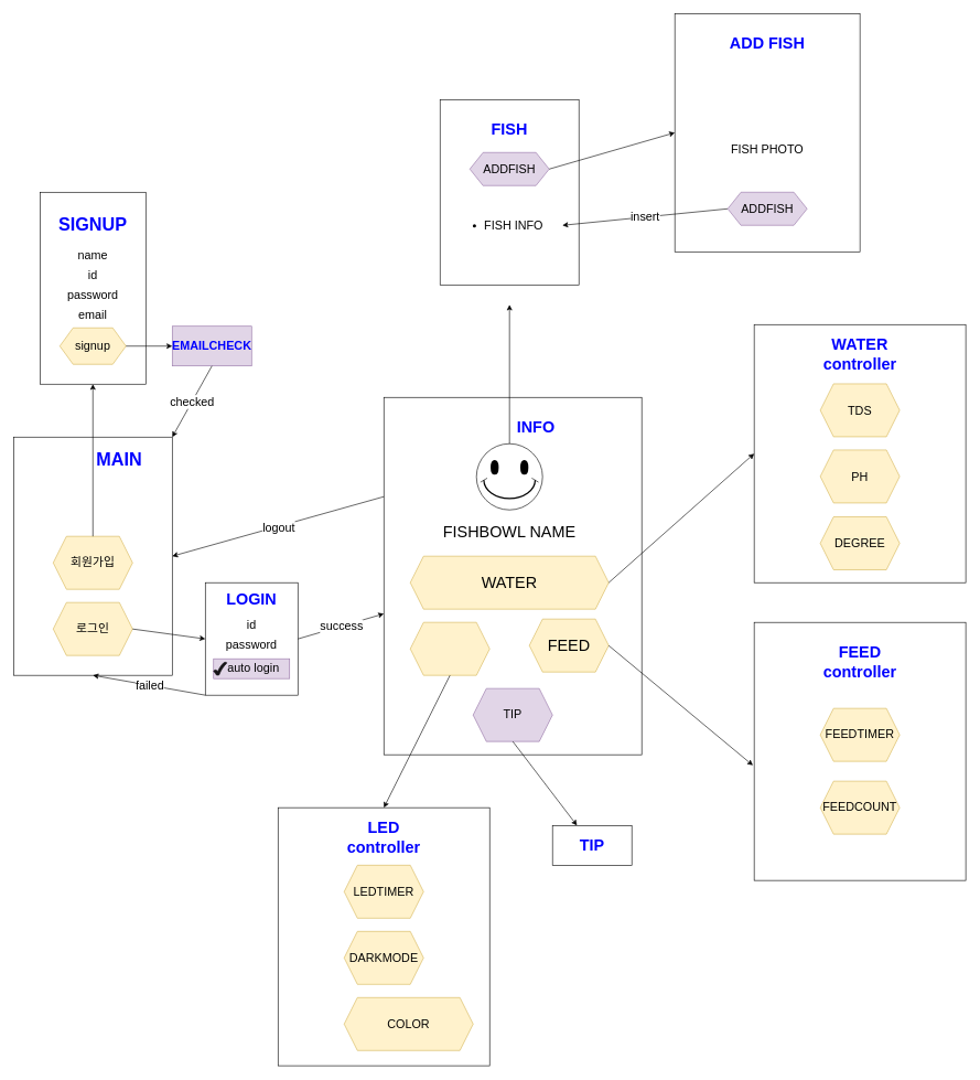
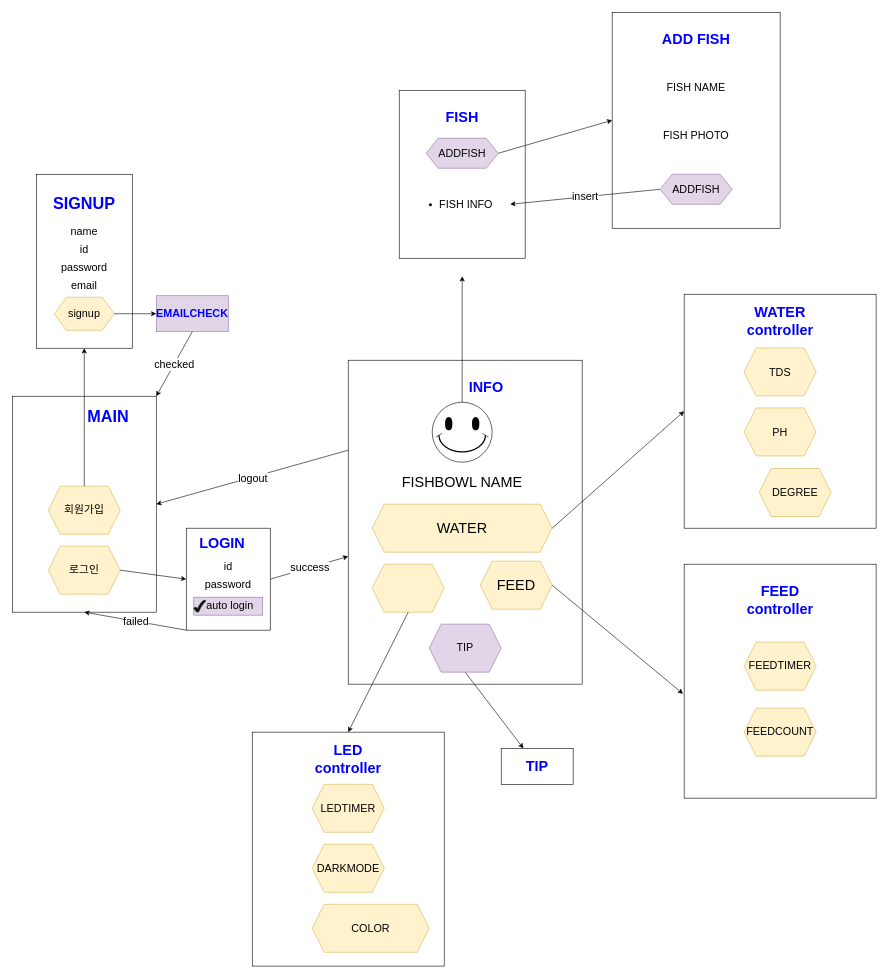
  <mxCell id="0" />
  <mxCell id="1" parent="0" />
  <mxCell id="2" value="" style="rounded=0;whiteSpace=wrap;html=1;fontSize=18;" parent="1" vertex="1"><mxGeometry x="20" y="660" width="240" height="360" as="geometry" /></mxCell>
  <mxCell id="3" value="" style="shape=hexagon;perimeter=hexagonPerimeter2;whiteSpace=wrap;html=1;fixedSize=1;fontSize=18;fillColor=#fff2cc;strokeColor=#d6b656;" parent="1" vertex="1"><mxGeometry x="80" y="810" width="120" height="80" as="geometry" /></mxCell>
  <mxCell id="4" value="" style="shape=hexagon;perimeter=hexagonPerimeter2;whiteSpace=wrap;html=1;fixedSize=1;fontSize=18;fillColor=#fff2cc;strokeColor=#d6b656;" parent="1" vertex="1"><mxGeometry x="80" y="910" width="120" height="80" as="geometry" /></mxCell>
  <mxCell id="5" value="회원가입&lt;br&gt;" style="text;html=1;strokeColor=none;fillColor=none;align=center;verticalAlign=middle;whiteSpace=wrap;rounded=0;fontSize=18;" parent="1" vertex="1"><mxGeometry x="100" y="835" width="80" height="30" as="geometry" /></mxCell>
  <mxCell id="6" value="로그인" style="text;html=1;strokeColor=none;fillColor=none;align=center;verticalAlign=middle;whiteSpace=wrap;rounded=0;fontSize=18;" parent="1" vertex="1"><mxGeometry x="100" y="935" width="80" height="30" as="geometry" /></mxCell>
  <mxCell id="7" value="" style="endArrow=classic;html=1;rounded=0;fontSize=18;exitX=0.5;exitY=0;exitDx=0;exitDy=0;entryX=0.5;entryY=1;entryDx=0;entryDy=0;" parent="1" source="3" target="8" edge="1"><mxGeometry width="50" height="50" relative="1" as="geometry"><mxPoint x="890" y="910" as="sourcePoint" /><mxPoint x="340" y="700" as="targetPoint" /></mxGeometry></mxCell>
  <mxCell id="8" value="" style="rounded=0;whiteSpace=wrap;html=1;fontSize=18;" parent="1" vertex="1"><mxGeometry x="60" y="290" width="160" height="290" as="geometry" /></mxCell>
  <mxCell id="9" value="" style="shape=hexagon;perimeter=hexagonPerimeter2;whiteSpace=wrap;html=1;fixedSize=1;fontSize=18;fillColor=#fff2cc;strokeColor=#d6b656;" parent="1" vertex="1"><mxGeometry x="90" y="495" width="100" height="55" as="geometry" /></mxCell>
  <mxCell id="10" value="signup" style="text;html=1;strokeColor=none;fillColor=none;align=center;verticalAlign=middle;whiteSpace=wrap;rounded=0;fontSize=18;" parent="1" vertex="1"><mxGeometry x="110" y="507.5" width="60" height="30" as="geometry" /></mxCell>
  <mxCell id="11" value="" style="rounded=0;whiteSpace=wrap;html=1;fontSize=18;fillColor=#e1d5e7;strokeColor=#9673a6;" parent="1" vertex="1"><mxGeometry x="260" y="492.5" width="120" height="60" as="geometry" /></mxCell>
  <mxCell id="12" value="" style="endArrow=classic;html=1;rounded=0;fontSize=18;exitX=1;exitY=0.5;exitDx=0;exitDy=0;entryX=0;entryY=0.5;entryDx=0;entryDy=0;" parent="1" source="9" target="11" edge="1"><mxGeometry width="50" height="50" relative="1" as="geometry"><mxPoint x="270" y="790" as="sourcePoint" /><mxPoint x="320" y="740" as="targetPoint" /></mxGeometry></mxCell>
  <mxCell id="13" value="&lt;b&gt;&lt;font color=&quot;#0000ff&quot;&gt;EMAILCHECK&lt;/font&gt;&lt;/b&gt;" style="text;html=1;strokeColor=none;fillColor=none;align=center;verticalAlign=middle;whiteSpace=wrap;rounded=0;fontSize=18;" parent="1" vertex="1"><mxGeometry x="290" y="508" width="60" height="30" as="geometry" /></mxCell>
  <mxCell id="14" value="" style="endArrow=classic;html=1;rounded=0;fontSize=18;entryX=1;entryY=0;entryDx=0;entryDy=0;exitX=0.5;exitY=1;exitDx=0;exitDy=0;" parent="1" source="11" target="2" edge="1"><mxGeometry relative="1" as="geometry"><mxPoint x="660" y="640" as="sourcePoint" /><mxPoint x="760" y="640" as="targetPoint" /></mxGeometry></mxCell>
  <mxCell id="15" value="checked" style="edgeLabel;resizable=0;html=1;align=center;verticalAlign=middle;fontSize=18;" parent="14" connectable="0" vertex="1"><mxGeometry relative="1" as="geometry" /></mxCell>
  <mxCell id="16" value="" style="rounded=0;whiteSpace=wrap;html=1;fontSize=18;" parent="1" vertex="1"><mxGeometry x="310" y="880" width="140" height="170" as="geometry" /></mxCell>
  <mxCell id="17" value="" style="endArrow=classic;html=1;rounded=0;fontSize=18;exitX=1;exitY=0.5;exitDx=0;exitDy=0;entryX=0;entryY=0.5;entryDx=0;entryDy=0;" parent="1" source="4" target="16" edge="1"><mxGeometry width="50" height="50" relative="1" as="geometry"><mxPoint x="210" y="980" as="sourcePoint" /><mxPoint x="260" y="930" as="targetPoint" /></mxGeometry></mxCell>
- <mxCell id="18" value="&lt;font color=&quot;#0000ff&quot; style=&quot;font-size: 24px;&quot;&gt;&lt;b&gt;LOGIN&lt;/b&gt;&lt;/font&gt;" style="text;html=1;strokeColor=none;fillColor=none;align=center;verticalAlign=middle;whiteSpace=wrap;rounded=0;fontSize=18;" parent="1" vertex="1"><mxGeometry x="350" y="890" width="60" height="30" as="geometry" /></mxCell>
+ <mxCell id="18" value="&lt;font color=&quot;#0000ff&quot; style=&quot;font-size: 24px;&quot;&gt;&lt;b&gt;LOGIN&lt;/b&gt;&lt;/font&gt;" style="text;html=1;strokeColor=none;fillColor=none;align=center;verticalAlign=middle;whiteSpace=wrap;rounded=0;fontSize=18;" parent="1" vertex="1"><mxGeometry x="340" y="890" width="60" height="30" as="geometry" /></mxCell>
  <mxCell id="19" value="" style="rounded=0;whiteSpace=wrap;html=1;fontSize=18;" parent="1" vertex="1"><mxGeometry x="580" y="600" width="390" height="540" as="geometry" /></mxCell>
  <mxCell id="20" value="" style="endArrow=classic;html=1;rounded=0;fontSize=18;exitX=1;exitY=0.5;exitDx=0;exitDy=0;" parent="1" source="16" target="19" edge="1"><mxGeometry relative="1" as="geometry"><mxPoint x="430" y="890" as="sourcePoint" /><mxPoint x="530" y="890" as="targetPoint" /></mxGeometry></mxCell>
  <mxCell id="21" value="success" style="edgeLabel;resizable=0;html=1;align=center;verticalAlign=middle;fontSize=18;" parent="20" connectable="0" vertex="1"><mxGeometry relative="1" as="geometry" /></mxCell>
  <mxCell id="22" value="" style="endArrow=classic;html=1;rounded=0;fontSize=18;entryX=0.5;entryY=1;entryDx=0;entryDy=0;exitX=0;exitY=1;exitDx=0;exitDy=0;" parent="1" source="16" target="2" edge="1"><mxGeometry relative="1" as="geometry"><mxPoint x="260" y="1150" as="sourcePoint" /><mxPoint x="360" y="1150" as="targetPoint" /></mxGeometry></mxCell>
  <mxCell id="23" value="failed" style="edgeLabel;resizable=0;html=1;align=center;verticalAlign=middle;fontSize=18;" parent="22" connectable="0" vertex="1"><mxGeometry relative="1" as="geometry" /></mxCell>
  <mxCell id="24" value="id" style="text;html=1;strokeColor=none;fillColor=none;align=center;verticalAlign=middle;whiteSpace=wrap;rounded=0;fontSize=18;" parent="1" vertex="1"><mxGeometry x="350" y="930" width="60" height="30" as="geometry" /></mxCell>
  <mxCell id="25" value="password" style="text;html=1;strokeColor=none;fillColor=none;align=center;verticalAlign=middle;whiteSpace=wrap;rounded=0;fontSize=18;" parent="1" vertex="1"><mxGeometry x="350" y="960" width="60" height="30" as="geometry" /></mxCell>
  <mxCell id="26" value="&lt;font color=&quot;#0000ff&quot; size=&quot;1&quot; style=&quot;&quot;&gt;&lt;b style=&quot;font-size: 27px;&quot;&gt;MAIN&lt;/b&gt;&lt;/font&gt;" style="text;html=1;strokeColor=none;fillColor=none;align=center;verticalAlign=middle;whiteSpace=wrap;rounded=0;fontSize=18;" parent="1" vertex="1"><mxGeometry x="150" y="680" width="60" height="30" as="geometry" /></mxCell>
  <mxCell id="27" value="&lt;span style=&quot;font-size: 24px;&quot;&gt;&lt;b&gt;&lt;font color=&quot;#0000ff&quot;&gt;INFO&lt;/font&gt;&lt;/b&gt;&lt;/span&gt;" style="text;html=1;strokeColor=none;fillColor=none;align=center;verticalAlign=middle;whiteSpace=wrap;rounded=0;fontSize=18;" parent="1" vertex="1"><mxGeometry x="780" y="630" width="60" height="30" as="geometry" /></mxCell>
  <mxCell id="28" value="" style="verticalLabelPosition=bottom;verticalAlign=top;html=1;shape=mxgraph.basic.smiley;fontSize=24;" parent="1" vertex="1"><mxGeometry x="720" y="670" width="100" height="100" as="geometry" /></mxCell>
  <mxCell id="29" value="" style="shape=hexagon;perimeter=hexagonPerimeter2;whiteSpace=wrap;html=1;fixedSize=1;fontSize=18;fillColor=#fff2cc;strokeColor=#d6b656;" parent="1" vertex="1"><mxGeometry x="620" y="840" width="300" height="80" as="geometry" /></mxCell>
  <mxCell id="30" value="TIP" style="shape=hexagon;perimeter=hexagonPerimeter2;whiteSpace=wrap;html=1;fixedSize=1;fontSize=18;fillColor=#e1d5e7;strokeColor=#9673a6;" parent="1" vertex="1"><mxGeometry x="715" y="1040" width="120" height="80" as="geometry" /></mxCell>
  <mxCell id="31" value="" style="shape=hexagon;perimeter=hexagonPerimeter2;whiteSpace=wrap;html=1;fixedSize=1;fontSize=18;fillColor=#fff2cc;strokeColor=#d6b656;" parent="1" vertex="1"><mxGeometry x="620" y="940" width="120" height="80" as="geometry" /></mxCell>
  <mxCell id="32" value="" style="shape=hexagon;perimeter=hexagonPerimeter2;whiteSpace=wrap;html=1;fixedSize=1;fontSize=18;fillColor=#fff2cc;strokeColor=#d6b656;" parent="1" vertex="1"><mxGeometry x="800" y="935" width="120" height="80" as="geometry" /></mxCell>
  <mxCell id="33" value="WATER" style="text;html=1;strokeColor=none;fillColor=none;align=center;verticalAlign=middle;whiteSpace=wrap;rounded=0;fontSize=24;" parent="1" vertex="1"><mxGeometry x="650" y="865" width="240" height="30" as="geometry" /></mxCell>
  <mxCell id="34" value="FEED" style="text;html=1;strokeColor=none;fillColor=none;align=center;verticalAlign=middle;whiteSpace=wrap;rounded=0;fontSize=24;" parent="1" vertex="1"><mxGeometry x="830" y="960" width="60" height="30" as="geometry" /></mxCell>
  <mxCell id="35" value="id" style="text;html=1;strokeColor=none;fillColor=none;align=center;verticalAlign=middle;whiteSpace=wrap;rounded=0;fontSize=18;" parent="1" vertex="1"><mxGeometry x="110" y="400" width="60" height="30" as="geometry" /></mxCell>
  <mxCell id="36" value="password" style="text;html=1;strokeColor=none;fillColor=none;align=center;verticalAlign=middle;whiteSpace=wrap;rounded=0;fontSize=18;" parent="1" vertex="1"><mxGeometry x="110" y="430" width="60" height="30" as="geometry" /></mxCell>
  <mxCell id="37" value="email" style="text;html=1;strokeColor=none;fillColor=none;align=center;verticalAlign=middle;whiteSpace=wrap;rounded=0;fontSize=18;" parent="1" vertex="1"><mxGeometry x="110" y="460" width="60" height="30" as="geometry" /></mxCell>
  <mxCell id="38" value="FISHBOWL NAME" style="text;html=1;strokeColor=none;fillColor=none;align=center;verticalAlign=middle;whiteSpace=wrap;rounded=0;fontSize=24;" parent="1" vertex="1"><mxGeometry x="650" y="789" width="240" height="30" as="geometry" /></mxCell>
  <mxCell id="39" value="name" style="text;html=1;strokeColor=none;fillColor=none;align=center;verticalAlign=middle;whiteSpace=wrap;rounded=0;fontSize=18;" parent="1" vertex="1"><mxGeometry x="110" y="370" width="60" height="30" as="geometry" /></mxCell>
  <mxCell id="40" value="" style="rounded=0;whiteSpace=wrap;html=1;fontSize=24;" parent="1" vertex="1"><mxGeometry x="1140" y="490" width="320" height="390" as="geometry" /></mxCell>
  <mxCell id="41" value="" style="endArrow=classic;html=1;rounded=0;fontSize=24;exitX=1;exitY=0.5;exitDx=0;exitDy=0;entryX=0;entryY=0.5;entryDx=0;entryDy=0;" parent="1" source="29" target="40" edge="1"><mxGeometry width="50" height="50" relative="1" as="geometry"><mxPoint x="1220" y="750" as="sourcePoint" /><mxPoint x="1270" y="700" as="targetPoint" /></mxGeometry></mxCell>
  <mxCell id="42" value="TDS" style="shape=hexagon;perimeter=hexagonPerimeter2;whiteSpace=wrap;html=1;fixedSize=1;fontSize=18;fillColor=#fff2cc;strokeColor=#d6b656;" parent="1" vertex="1"><mxGeometry x="1240" y="579.5" width="120" height="80" as="geometry" /></mxCell>
  <mxCell id="43" value="PH" style="shape=hexagon;perimeter=hexagonPerimeter2;whiteSpace=wrap;html=1;fixedSize=1;fontSize=18;fillColor=#fff2cc;strokeColor=#d6b656;" parent="1" vertex="1"><mxGeometry x="1240" y="679.5" width="120" height="80" as="geometry" /></mxCell>
- <mxCell id="44" value="DEGREE" style="shape=hexagon;perimeter=hexagonPerimeter2;whiteSpace=wrap;html=1;fixedSize=1;fontSize=18;fillColor=#fff2cc;strokeColor=#d6b656;" parent="1" vertex="1"><mxGeometry x="1240" y="780.5" width="120" height="80" as="geometry" /></mxCell>
+ <mxCell id="44" value="DEGREE" style="shape=hexagon;perimeter=hexagonPerimeter2;whiteSpace=wrap;html=1;fixedSize=1;fontSize=18;fillColor=#fff2cc;strokeColor=#d6b656;" parent="1" vertex="1"><mxGeometry x="1265" y="780.5" width="120" height="80" as="geometry" /></mxCell>
  <mxCell id="45" value="" style="rounded=0;whiteSpace=wrap;html=1;fontSize=24;" parent="1" vertex="1"><mxGeometry x="1140" y="940" width="320" height="390" as="geometry" /></mxCell>
  <mxCell id="46" value="" style="endArrow=classic;html=1;rounded=0;fontSize=24;entryX=-0.006;entryY=0.554;entryDx=0;entryDy=0;entryPerimeter=0;exitX=1;exitY=0.5;exitDx=0;exitDy=0;" parent="1" source="32" target="45" edge="1"><mxGeometry width="50" height="50" relative="1" as="geometry"><mxPoint x="1050" y="1160" as="sourcePoint" /><mxPoint x="1100" y="1110" as="targetPoint" /></mxGeometry></mxCell>
  <mxCell id="47" value="FEEDTIMER" style="shape=hexagon;perimeter=hexagonPerimeter2;whiteSpace=wrap;html=1;fixedSize=1;fontSize=18;fillColor=#fff2cc;strokeColor=#d6b656;" parent="1" vertex="1"><mxGeometry x="1240" y="1070" width="120" height="80" as="geometry" /></mxCell>
  <mxCell id="48" value="FEEDCOUNT" style="shape=hexagon;perimeter=hexagonPerimeter2;whiteSpace=wrap;html=1;fixedSize=1;fontSize=18;fillColor=#fff2cc;strokeColor=#d6b656;" parent="1" vertex="1"><mxGeometry x="1240" y="1180" width="120" height="80" as="geometry" /></mxCell>
  <mxCell id="49" value="" style="rounded=0;whiteSpace=wrap;html=1;fontSize=24;" parent="1" vertex="1"><mxGeometry x="420" y="1220" width="320" height="390" as="geometry" /></mxCell>
  <mxCell id="50" value="" style="endArrow=classic;html=1;rounded=0;fontSize=24;exitX=0.5;exitY=1;exitDx=0;exitDy=0;entryX=0.5;entryY=0;entryDx=0;entryDy=0;" parent="1" source="31" target="49" edge="1"><mxGeometry width="50" height="50" relative="1" as="geometry"><mxPoint x="1220" y="1060" as="sourcePoint" /><mxPoint x="1270" y="1010" as="targetPoint" /></mxGeometry></mxCell>
  <mxCell id="51" value="LEDTIMER" style="shape=hexagon;perimeter=hexagonPerimeter2;whiteSpace=wrap;html=1;fixedSize=1;fontSize=18;fillColor=#fff2cc;strokeColor=#d6b656;" parent="1" vertex="1"><mxGeometry x="520" y="1307" width="120" height="80" as="geometry" /></mxCell>
  <mxCell id="52" value="DARKMODE" style="shape=hexagon;perimeter=hexagonPerimeter2;whiteSpace=wrap;html=1;fixedSize=1;fontSize=18;fillColor=#fff2cc;strokeColor=#d6b656;" parent="1" vertex="1"><mxGeometry x="520" y="1407" width="120" height="80" as="geometry" /></mxCell>
  <mxCell id="53" value="COLOR" style="shape=hexagon;perimeter=hexagonPerimeter2;whiteSpace=wrap;html=1;fixedSize=1;fontSize=18;fillColor=#fff2cc;strokeColor=#d6b656;" parent="1" vertex="1"><mxGeometry x="520" y="1507" width="195" height="80" as="geometry" /></mxCell>
  <mxCell id="54" value="" style="endArrow=classic;html=1;rounded=0;fontSize=24;exitX=0.5;exitY=1;exitDx=0;exitDy=0;" parent="1" source="30" target="55" edge="1"><mxGeometry width="50" height="50" relative="1" as="geometry"><mxPoint x="770" y="1130" as="sourcePoint" /><mxPoint x="820" y="1080" as="targetPoint" /></mxGeometry></mxCell>
  <mxCell id="55" value="&lt;b&gt;&lt;font color=&quot;#0000ff&quot;&gt;TIP&lt;/font&gt;&lt;/b&gt;" style="rounded=0;whiteSpace=wrap;html=1;fontSize=24;" parent="1" vertex="1"><mxGeometry x="835" y="1247" width="120" height="60" as="geometry" /></mxCell>
  <mxCell id="56" value="" style="endArrow=classic;html=1;rounded=0;fontSize=24;entryX=1;entryY=0.5;entryDx=0;entryDy=0;" parent="1" target="2" edge="1"><mxGeometry relative="1" as="geometry"><mxPoint x="580" y="750" as="sourcePoint" /><mxPoint x="680" y="750" as="targetPoint" /></mxGeometry></mxCell>
  <mxCell id="57" value="&lt;font style=&quot;font-size: 18px;&quot;&gt;logout&lt;/font&gt;" style="edgeLabel;resizable=0;html=1;align=center;verticalAlign=middle;fontSize=24;" parent="56" connectable="0" vertex="1"><mxGeometry relative="1" as="geometry" /></mxCell>
  <mxCell id="58" value="&lt;b&gt;&lt;font color=&quot;#0000ff&quot;&gt;FEED controller&lt;/font&gt;&lt;/b&gt;" style="text;html=1;strokeColor=none;fillColor=none;align=center;verticalAlign=middle;whiteSpace=wrap;rounded=0;fontSize=24;" parent="1" vertex="1"><mxGeometry x="1270" y="985" width="60" height="30" as="geometry" /></mxCell>
  <mxCell id="59" value="&lt;b&gt;&lt;font color=&quot;#0000ff&quot;&gt;WATER controller&lt;/font&gt;&lt;/b&gt;" style="text;html=1;strokeColor=none;fillColor=none;align=center;verticalAlign=middle;whiteSpace=wrap;rounded=0;fontSize=24;" parent="1" vertex="1"><mxGeometry x="1270" y="520" width="60" height="30" as="geometry" /></mxCell>
  <mxCell id="60" value="&lt;b&gt;&lt;font color=&quot;#0000ff&quot;&gt;LED controller&lt;/font&gt;&lt;/b&gt;" style="text;html=1;strokeColor=none;fillColor=none;align=center;verticalAlign=middle;whiteSpace=wrap;rounded=0;fontSize=24;" parent="1" vertex="1"><mxGeometry x="550" y="1250" width="60" height="30" as="geometry" /></mxCell>
  <mxCell id="61" value="" style="endArrow=classic;html=1;rounded=0;fontSize=18;exitX=0.5;exitY=0;exitDx=0;exitDy=0;exitPerimeter=0;" parent="1" source="28" edge="1"><mxGeometry width="50" height="50" relative="1" as="geometry"><mxPoint x="520" y="900" as="sourcePoint" /><mxPoint x="770" y="460" as="targetPoint" /></mxGeometry></mxCell>
  <mxCell id="62" value="" style="rounded=0;whiteSpace=wrap;html=1;fontSize=18;" parent="1" vertex="1"><mxGeometry x="665" y="150" width="210" height="280" as="geometry" /></mxCell>
  <mxCell id="63" value="&lt;font color=&quot;#0000ff&quot;&gt;&lt;b&gt;FISH&lt;/b&gt;&lt;/font&gt;" style="text;html=1;strokeColor=none;fillColor=none;align=center;verticalAlign=middle;whiteSpace=wrap;rounded=0;fontSize=24;" parent="1" vertex="1"><mxGeometry x="740" y="180" width="60" height="30" as="geometry" /></mxCell>
  <mxCell id="64" value="ADDFISH" style="shape=hexagon;perimeter=hexagonPerimeter2;whiteSpace=wrap;html=1;fixedSize=1;fontSize=18;fillColor=#e1d5e7;strokeColor=#9673a6;" parent="1" vertex="1"><mxGeometry x="710" y="230" width="120" height="50" as="geometry" /></mxCell>
  <mxCell id="65" value="&lt;ul&gt;&lt;li&gt;FISH INFO&lt;/li&gt;&lt;/ul&gt;" style="text;strokeColor=none;fillColor=none;html=1;whiteSpace=wrap;verticalAlign=middle;overflow=hidden;fontSize=18;" parent="1" vertex="1"><mxGeometry x="690" y="300" width="160" height="80" as="geometry" /></mxCell>
  <mxCell id="66" value="" style="endArrow=classic;html=1;rounded=0;fontSize=18;exitX=1;exitY=0.5;exitDx=0;exitDy=0;entryX=0;entryY=0.5;entryDx=0;entryDy=0;" parent="1" source="64" target="67" edge="1"><mxGeometry width="50" height="50" relative="1" as="geometry"><mxPoint x="830" y="260" as="sourcePoint" /><mxPoint x="950" y="220" as="targetPoint" /></mxGeometry></mxCell>
  <mxCell id="67" value="" style="rounded=0;whiteSpace=wrap;html=1;fontSize=18;" parent="1" vertex="1"><mxGeometry x="1020" y="20" width="280" height="360" as="geometry" /></mxCell>
  <mxCell id="68" value="&lt;b&gt;&lt;font color=&quot;#0000ff&quot;&gt;ADD FISH&lt;/font&gt;&lt;/b&gt;" style="text;html=1;strokeColor=none;fillColor=none;align=center;verticalAlign=middle;whiteSpace=wrap;rounded=0;fontSize=24;" parent="1" vertex="1"><mxGeometry x="1035" y="50" width="250" height="30" as="geometry" /></mxCell>
+ <mxCell id="69" value="FISH NAME" style="text;html=1;strokeColor=none;fillColor=none;align=center;verticalAlign=middle;whiteSpace=wrap;rounded=0;fontSize=18;" parent="1" vertex="1"><mxGeometry x="1105" y="130" width="110" height="30" as="geometry" /></mxCell>
  <mxCell id="70" value="FISH PHOTO" style="text;html=1;strokeColor=none;fillColor=none;align=center;verticalAlign=middle;whiteSpace=wrap;rounded=0;fontSize=18;" parent="1" vertex="1"><mxGeometry x="1075" y="210" width="170" height="30" as="geometry" /></mxCell>
  <mxCell id="71" value="" style="endArrow=classic;html=1;rounded=0;fontSize=18;entryX=1;entryY=0.5;entryDx=0;entryDy=0;exitX=0;exitY=0.5;exitDx=0;exitDy=0;" parent="1" source="73" target="65" edge="1"><mxGeometry relative="1" as="geometry"><mxPoint x="940" y="300" as="sourcePoint" /><mxPoint x="1040" y="300" as="targetPoint" /></mxGeometry></mxCell>
  <mxCell id="72" value="insert" style="edgeLabel;resizable=0;html=1;align=center;verticalAlign=middle;fontSize=18;" parent="71" connectable="0" vertex="1"><mxGeometry relative="1" as="geometry" /></mxCell>
  <mxCell id="73" value="ADDFISH" style="shape=hexagon;perimeter=hexagonPerimeter2;whiteSpace=wrap;html=1;fixedSize=1;fontSize=18;fillColor=#e1d5e7;strokeColor=#9673a6;" parent="1" vertex="1"><mxGeometry x="1100" y="290" width="120" height="50" as="geometry" /></mxCell>
  <mxCell id="74" value="&lt;font color=&quot;#0000ff&quot; size=&quot;1&quot; style=&quot;&quot;&gt;&lt;b style=&quot;font-size: 27px;&quot;&gt;SIGNUP&lt;/b&gt;&lt;/font&gt;" style="text;html=1;strokeColor=none;fillColor=none;align=center;verticalAlign=middle;whiteSpace=wrap;rounded=0;fontSize=18;" parent="1" vertex="1"><mxGeometry x="110" y="325" width="60" height="30" as="geometry" /></mxCell>
  <mxCell id="75" value="" style="group" vertex="1" connectable="0" parent="1"><mxGeometry x="322.5" y="995" width="115" height="30" as="geometry" /></mxCell>
  <mxCell id="76" value="&amp;nbsp;auto login" style="text;html=1;align=center;verticalAlign=middle;whiteSpace=wrap;rounded=0;fontSize=18;fillColor=#e1d5e7;strokeColor=#9673a6;" parent="75" vertex="1"><mxGeometry width="115" height="30" as="geometry" /></mxCell>
  <mxCell id="77" value="" style="verticalLabelPosition=bottom;verticalAlign=top;html=1;shape=mxgraph.basic.tick;fontSize=18;fillColor=#161517;strokeColor=#161517;" parent="75" vertex="1"><mxGeometry y="5" width="20" height="20" as="geometry" /></mxCell>
